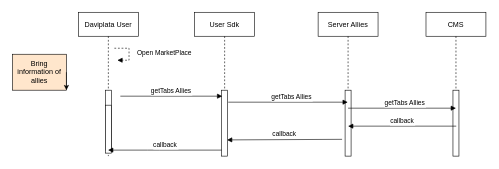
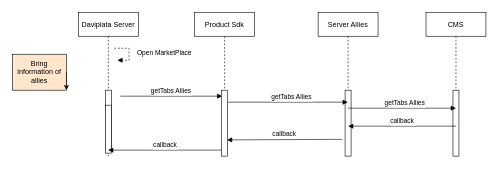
  <mxCell id="0" />
  <mxCell id="1" parent="0" />
- <mxCell id="2" value="Daviplata User" style="shape=umlLifeline;perimeter=lifelinePerimeter;container=1;collapsible=0;recursiveResize=0;rounded=0;shadow=0;strokeWidth=1;" parent="1" vertex="1"><mxGeometry x="130" y="20" width="100" height="240" as="geometry" /></mxCell>
+ <mxCell id="2" value="Daviplata Server" style="shape=umlLifeline;perimeter=lifelinePerimeter;container=1;collapsible=0;recursiveResize=0;rounded=0;shadow=0;strokeWidth=1;" parent="1" vertex="1"><mxGeometry x="130" y="20" width="100" height="240" as="geometry" /></mxCell>
  <mxCell id="3" value="" style="points=[];perimeter=orthogonalPerimeter;rounded=0;shadow=0;strokeWidth=1;" parent="2" vertex="1"><mxGeometry x="45" y="130" width="10" height="100" as="geometry" /></mxCell>
  <mxCell id="4" value="" style="points=[];perimeter=orthogonalPerimeter;rounded=0;shadow=0;strokeWidth=1;" parent="2" vertex="1"><mxGeometry x="45" y="155" width="10" height="80" as="geometry" /></mxCell>
  <mxCell id="5" value="CMS" style="shape=umlLifeline;perimeter=lifelinePerimeter;container=1;collapsible=0;recursiveResize=0;rounded=0;shadow=0;strokeWidth=1;" parent="1" vertex="1"><mxGeometry x="710" y="20" width="100" height="240" as="geometry" /></mxCell>
  <mxCell id="6" value="" style="points=[];perimeter=orthogonalPerimeter;rounded=0;shadow=0;strokeWidth=1;" parent="5" vertex="1"><mxGeometry x="45" y="130" width="10" height="110" as="geometry" /></mxCell>
  <mxCell id="7" value="callback" style="verticalAlign=bottom;endArrow=block;shadow=0;strokeWidth=1;" parent="1" edge="1" target="2"><mxGeometry relative="1" as="geometry"><mxPoint x="370" y="250" as="sourcePoint" /><mxPoint x="200" y="250" as="targetPoint" /><Array as="points"><mxPoint x="255" y="250" /></Array></mxGeometry></mxCell>
  <mxCell id="8" value="Bring information of allies" style="rounded=0;whiteSpace=wrap;html=1;fillColor=#ffe6cc;" parent="1" vertex="1"><mxGeometry x="20" y="90" width="90" height="60" as="geometry" /></mxCell>
  <mxCell id="9" value="&amp;nbsp;&amp;nbsp; Open MarketPlace" style="edgeStyle=orthogonalEdgeStyle;html=1;align=left;spacingLeft=2;endArrow=block;rounded=0;entryX=1;entryY=0;dashed=1;" parent="1" edge="1"><mxGeometry relative="1" as="geometry"><mxPoint x="190" y="80" as="sourcePoint" /><Array as="points"><mxPoint x="214.5" y="80" /></Array><mxPoint x="195" y="100" as="targetPoint" /></mxGeometry></mxCell>
  <mxCell id="10" style="edgeStyle=orthogonalEdgeStyle;rounded=0;orthogonalLoop=1;jettySize=auto;html=1;exitX=1;exitY=0.5;exitDx=0;exitDy=0;entryX=1;entryY=1;entryDx=0;entryDy=0;" parent="1" source="8" target="8" edge="1"><mxGeometry relative="1" as="geometry" /></mxCell>
  <mxCell id="11" value="Server Allies" style="shape=umlLifeline;perimeter=lifelinePerimeter;container=1;collapsible=0;recursiveResize=0;rounded=0;shadow=0;strokeWidth=1;" parent="1" vertex="1"><mxGeometry x="530" y="20" width="100" height="240" as="geometry" /></mxCell>
  <mxCell id="12" value="" style="points=[];perimeter=orthogonalPerimeter;rounded=0;shadow=0;strokeWidth=1;" parent="11" vertex="1"><mxGeometry x="45" y="130" width="10" height="110" as="geometry" /></mxCell>
  <mxCell id="13" value="callback" style="verticalAlign=bottom;endArrow=block;shadow=0;strokeWidth=1;entryX=0.9;entryY=0.645;entryDx=0;entryDy=0;entryPerimeter=0;" parent="1" edge="1"><mxGeometry relative="1" as="geometry"><mxPoint x="570" y="232" as="sourcePoint" /><mxPoint x="378" y="232.95" as="targetPoint" /></mxGeometry></mxCell>
- <mxCell id="14" value="User Sdk" style="shape=umlLifeline;perimeter=lifelinePerimeter;container=1;collapsible=0;recursiveResize=0;rounded=0;shadow=0;strokeWidth=1;" vertex="1" parent="1"><mxGeometry x="324" y="20" width="100" height="240" as="geometry" /></mxCell>
+ <mxCell id="14" value="Product Sdk" style="shape=umlLifeline;perimeter=lifelinePerimeter;container=1;collapsible=0;recursiveResize=0;rounded=0;shadow=0;strokeWidth=1;" vertex="1" parent="1"><mxGeometry x="324" y="20" width="100" height="240" as="geometry" /></mxCell>
  <mxCell id="15" value="" style="points=[];perimeter=orthogonalPerimeter;rounded=0;shadow=0;strokeWidth=1;" vertex="1" parent="14"><mxGeometry x="45" y="130" width="10" height="110" as="geometry" /></mxCell>
  <mxCell id="16" value="getTabs Allies" style="verticalAlign=bottom;endArrow=block;entryX=0;entryY=0;shadow=0;strokeWidth=1;" edge="1" parent="1"><mxGeometry relative="1" as="geometry"><mxPoint x="200" y="160" as="sourcePoint" /><mxPoint x="370" y="160" as="targetPoint" /></mxGeometry></mxCell>
  <mxCell id="17" value="getTabs Allies" style="verticalAlign=bottom;endArrow=block;shadow=0;strokeWidth=1;" edge="1" parent="1" target="11"><mxGeometry x="0.059" relative="1" as="geometry"><mxPoint x="380" y="170" as="sourcePoint" /><mxPoint x="550" y="170" as="targetPoint" /><mxPoint as="offset" /></mxGeometry></mxCell>
  <mxCell id="18" value="callback" style="verticalAlign=bottom;endArrow=block;shadow=0;strokeWidth=1;" edge="1" parent="1"><mxGeometry relative="1" as="geometry"><mxPoint x="760.5" y="210" as="sourcePoint" /><mxPoint x="580" y="210" as="targetPoint" /></mxGeometry></mxCell>
  <mxCell id="19" value="getTabs Allies" style="verticalAlign=bottom;endArrow=block;shadow=0;strokeWidth=1;" edge="1" parent="1"><mxGeometry x="0.059" relative="1" as="geometry"><mxPoint x="580" y="180" as="sourcePoint" /><mxPoint x="760" y="180" as="targetPoint" /><mxPoint as="offset" /></mxGeometry></mxCell>
